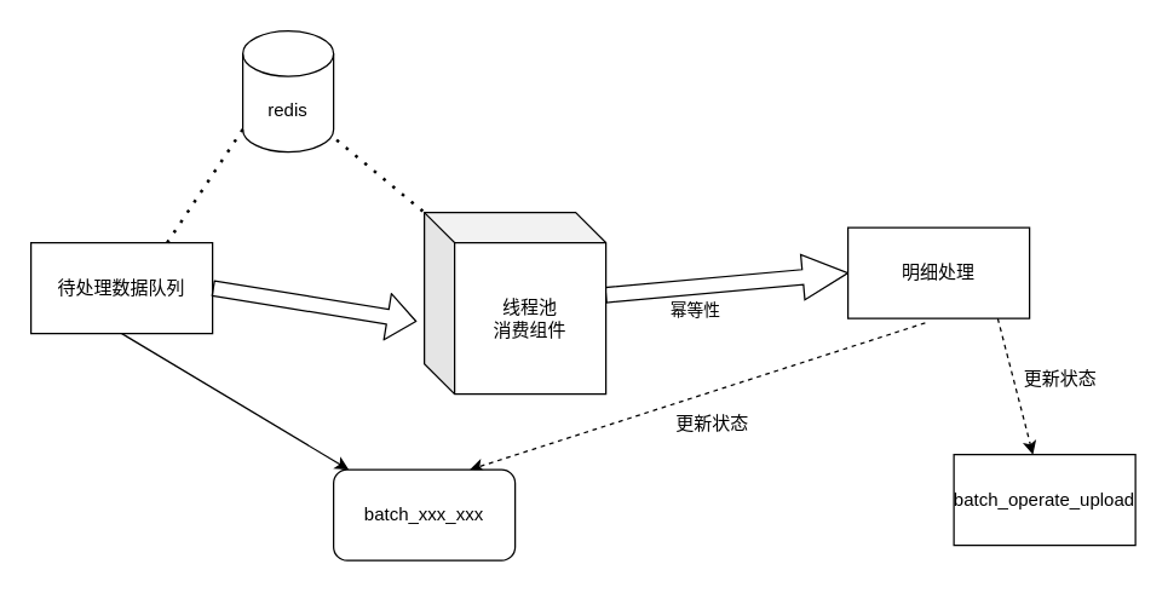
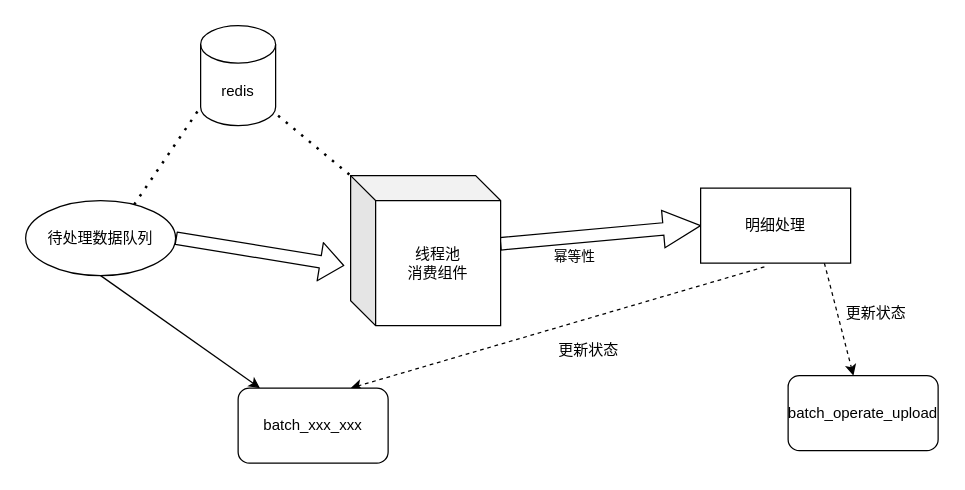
  <mxCell id="0" />
  <mxCell id="1" parent="0" />
  <mxCell id="2" style="rounded=0;orthogonalLoop=1;jettySize=auto;html=1;exitX=0.5;exitY=1;exitDx=0;exitDy=0;" edge="1" parent="1" source="3" target="11"><mxGeometry relative="1" as="geometry" /></mxCell>
- <mxCell id="3" value="待处理数据队列" style="rounded=0;whiteSpace=wrap;html=1;" vertex="1" parent="1"><mxGeometry x="20" y="160" width="120" height="60" as="geometry" /></mxCell>
+ <mxCell id="3" value="待处理数据队列" style="ellipse;whiteSpace=wrap;html=1;" vertex="1" parent="1"><mxGeometry x="20" y="160" width="120" height="60" as="geometry" /></mxCell>
  <mxCell id="4" value="redis" style="shape=cylinder3;whiteSpace=wrap;html=1;boundedLbl=1;backgroundOutline=1;size=15;" vertex="1" parent="1"><mxGeometry x="160" y="20" width="60" height="80" as="geometry" /></mxCell>
  <mxCell id="5" style="edgeStyle=none;rounded=0;orthogonalLoop=1;jettySize=auto;html=1;exitX=0.425;exitY=1.05;exitDx=0;exitDy=0;exitPerimeter=0;entryX=0.75;entryY=0;entryDx=0;entryDy=0;dashed=1;" edge="1" parent="1" source="17" target="11"><mxGeometry relative="1" as="geometry" /></mxCell>
  <mxCell id="6" style="edgeStyle=none;rounded=0;orthogonalLoop=1;jettySize=auto;html=1;exitX=0.825;exitY=1;exitDx=0;exitDy=0;exitPerimeter=0;dashed=1;" edge="1" parent="1" source="17" target="10"><mxGeometry relative="1" as="geometry" /></mxCell>
  <mxCell id="7" style="edgeStyle=none;rounded=0;orthogonalLoop=1;jettySize=auto;html=1;shape=arrow;" edge="1" parent="1" source="9"><mxGeometry relative="1" as="geometry"><mxPoint x="560" y="180" as="targetPoint" /></mxGeometry></mxCell>
  <mxCell id="8" value="幂等性" style="edgeLabel;html=1;align=center;verticalAlign=middle;resizable=0;points=[];" vertex="1" connectable="0" parent="7"><mxGeometry x="-0.287" y="-9" relative="1" as="geometry"><mxPoint x="1" y="6" as="offset" /></mxGeometry></mxCell>
  <mxCell id="9" value="线程池&lt;br&gt;消费组件&lt;br&gt;" style="shape=cube;whiteSpace=wrap;html=1;boundedLbl=1;backgroundOutline=1;darkOpacity=0.05;darkOpacity2=0.1;" vertex="1" parent="1"><mxGeometry x="280" y="140" width="120" height="120" as="geometry" /></mxCell>
- <mxCell id="10" value="batch_operate_upload" style="whiteSpace=wrap;html=1;rounded=0;" vertex="1" parent="1"><mxGeometry x="630" y="300" width="120" height="60" as="geometry" /></mxCell>
- <mxCell id="11" value="batch_xxx_xxx" style="rounded=1;whiteSpace=wrap;html=1;" vertex="1" parent="1"><mxGeometry x="220" y="310" width="120" height="60" as="geometry" /></mxCell>
+ <mxCell id="10" value="batch_operate_upload" style="rounded=1;whiteSpace=wrap;html=1;" vertex="1" parent="1"><mxGeometry x="630" y="300" width="120" height="60" as="geometry" /></mxCell>
+ <mxCell id="11" value="batch_xxx_xxx" style="rounded=1;whiteSpace=wrap;html=1;" vertex="1" parent="1"><mxGeometry x="190" y="310" width="120" height="60" as="geometry" /></mxCell>
  <mxCell id="12" value="" style="shape=flexArrow;endArrow=classic;html=1;exitX=1;exitY=0.5;exitDx=0;exitDy=0;entryX=-0.042;entryY=0.6;entryDx=0;entryDy=0;entryPerimeter=0;" edge="1" parent="1" source="3" target="9"><mxGeometry width="50" height="50" relative="1" as="geometry"><mxPoint x="310" y="230" as="sourcePoint" /><mxPoint x="260" y="190" as="targetPoint" /></mxGeometry></mxCell>
  <mxCell id="13" value="" style="endArrow=none;dashed=1;html=1;dashPattern=1 3;strokeWidth=2;exitX=0.75;exitY=0;exitDx=0;exitDy=0;entryX=0;entryY=1;entryDx=0;entryDy=-15;entryPerimeter=0;" edge="1" parent="1" source="3" target="4"><mxGeometry width="50" height="50" relative="1" as="geometry"><mxPoint x="310" y="230" as="sourcePoint" /><mxPoint x="360" y="180" as="targetPoint" /></mxGeometry></mxCell>
  <mxCell id="14" value="" style="endArrow=none;dashed=1;html=1;dashPattern=1 3;strokeWidth=2;exitX=1.033;exitY=0.9;exitDx=0;exitDy=0;exitPerimeter=0;entryX=0;entryY=0;entryDx=0;entryDy=0;entryPerimeter=0;" edge="1" parent="1" source="4" target="9"><mxGeometry width="50" height="50" relative="1" as="geometry"><mxPoint x="310" y="230" as="sourcePoint" /><mxPoint x="300" y="110" as="targetPoint" /></mxGeometry></mxCell>
  <mxCell id="15" value="更新状态" style="text;html=1;align=center;verticalAlign=middle;resizable=0;points=[];autosize=1;" vertex="1" parent="1"><mxGeometry x="440" y="270" width="60" height="20" as="geometry" /></mxCell>
  <mxCell id="16" value="更新状态" style="text;html=1;align=center;verticalAlign=middle;resizable=0;points=[];autosize=1;" vertex="1" parent="1"><mxGeometry x="670" y="240" width="60" height="20" as="geometry" /></mxCell>
  <mxCell id="17" value="明细处理" style="rounded=0;whiteSpace=wrap;html=1;" vertex="1" parent="1"><mxGeometry x="560" y="150" width="120" height="60" as="geometry" /></mxCell>
